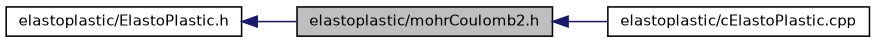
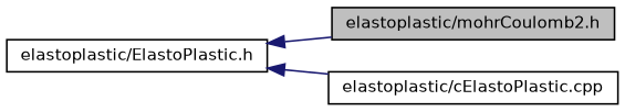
  digraph {
    rankdir=LR
    node [color=black fillcolor=white fontname=Helvetica fontsize=10 shape=record style=filled]
    edge [color=midnightblue dir=back fontname=Helvetica fontsize=10 labelfontname=Helvetica labelfontsize=10 style=solid]
    n1 [fillcolor=grey75 fontcolor=black height=0.2 label="elastoplastic/mohrCoulomb2.h" width=0.4]
    n2 [height=0.2 label="elastoplastic/ElastoPlastic.h" width=0.4]
    n3 [height=0.2 label="elastoplastic/cElastoPlastic.cpp" width=0.4]
    n2 -> n1
-   n1 -> n3
+   n2 -> n3
  }
